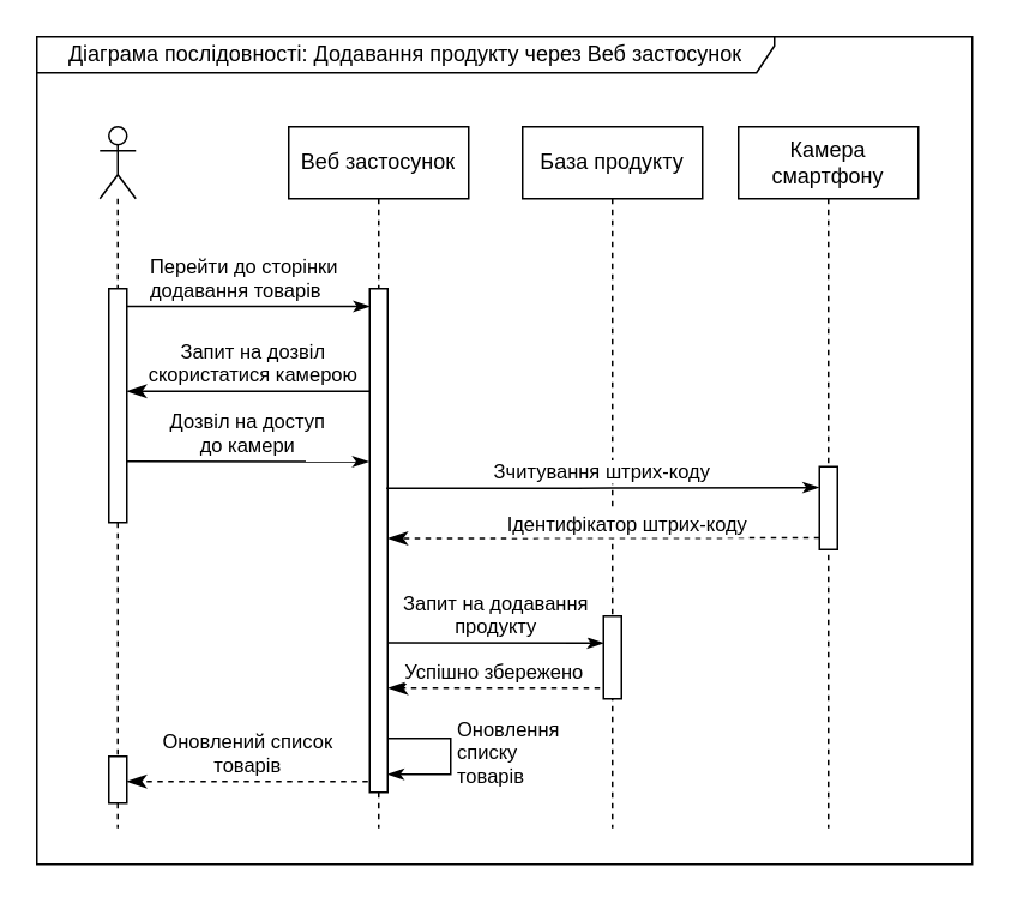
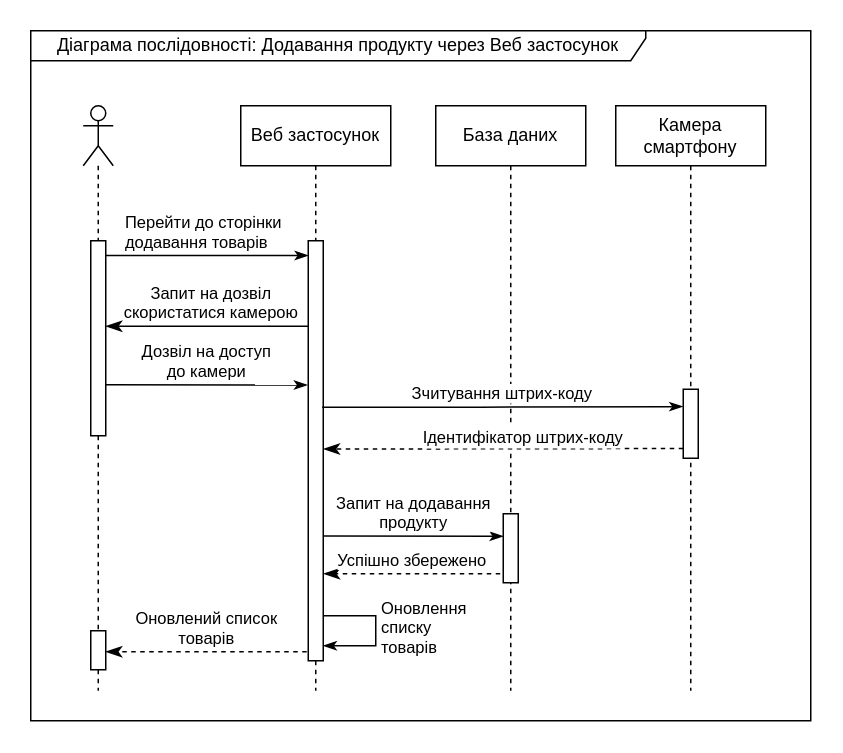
  <mxCell id="0" />
  <mxCell id="1" parent="0" />
  <mxCell id="2" value="Діаграма послідовності: Додавання продукту через Веб застосунок" style="shape=umlFrame;whiteSpace=wrap;html=1;width=410;height=20;" parent="1" vertex="1"><mxGeometry x="20" y="20" width="520" height="460" as="geometry" /></mxCell>
  <mxCell id="3" value="Оновлення &lt;br&gt;списку &lt;br&gt;товарів" style="edgeStyle=orthogonalEdgeStyle;html=1;align=left;spacingLeft=2;endArrow=classicThin;rounded=0;endFill=1;strokeWidth=1;" parent="1" edge="1"><mxGeometry relative="1" as="geometry"><mxPoint x="210" y="410" as="sourcePoint" /><Array as="points"><mxPoint x="250" y="410" /><mxPoint x="250" y="430" /><mxPoint x="215" y="430" /></Array><mxPoint x="215" y="430" as="targetPoint" /></mxGeometry></mxCell>
  <mxCell id="4" value="&lt;div style=&quot;text-align: left&quot;&gt;Перейти до сторінки &lt;br&gt;додавання товарів&lt;/div&gt;" style="html=1;verticalAlign=bottom;endArrow=classicThin;entryX=0.45;entryY=0.256;entryDx=0;entryDy=0;entryPerimeter=0;endFill=1;" parent="1" source="13" edge="1" target="5"><mxGeometry width="80" relative="1" as="geometry"><mxPoint x="120" y="170" as="sourcePoint" /><mxPoint x="200" y="170" as="targetPoint" /></mxGeometry></mxCell>
  <mxCell id="5" value="Веб застосунок" style="shape=umlLifeline;perimeter=lifelinePerimeter;whiteSpace=wrap;html=1;container=1;collapsible=0;recursiveResize=0;outlineConnect=0;" parent="1" vertex="1"><mxGeometry x="160" y="70" width="100" height="390" as="geometry" /></mxCell>
  <mxCell id="6" value="" style="html=1;points=[];perimeter=orthogonalPerimeter;" parent="5" vertex="1"><mxGeometry x="45" y="90" width="10" height="280" as="geometry" /></mxCell>
  <mxCell id="7" value="Камера смартфону" style="shape=umlLifeline;perimeter=lifelinePerimeter;whiteSpace=wrap;html=1;container=1;collapsible=0;recursiveResize=0;outlineConnect=0;" parent="1" vertex="1"><mxGeometry x="410" y="70" width="100" height="390" as="geometry" /></mxCell>
  <mxCell id="8" value="" style="html=1;points=[];perimeter=orthogonalPerimeter;" parent="7" vertex="1"><mxGeometry x="45" y="189" width="10" height="46" as="geometry" /></mxCell>
- <mxCell id="9" value="База продукту" style="shape=umlLifeline;perimeter=lifelinePerimeter;whiteSpace=wrap;html=1;container=1;collapsible=0;recursiveResize=0;outlineConnect=0;" parent="1" vertex="1"><mxGeometry x="290" y="70" width="100" height="390" as="geometry" /></mxCell>
+ <mxCell id="9" value="База даних" style="shape=umlLifeline;perimeter=lifelinePerimeter;whiteSpace=wrap;html=1;container=1;collapsible=0;recursiveResize=0;outlineConnect=0;" parent="1" vertex="1"><mxGeometry x="290" y="70" width="100" height="390" as="geometry" /></mxCell>
  <mxCell id="10" value="" style="html=1;points=[];perimeter=orthogonalPerimeter;" parent="9" vertex="1"><mxGeometry x="45" y="272" width="10" height="46" as="geometry" /></mxCell>
  <mxCell id="11" value="Запит на додавання&lt;br&gt;продукту" style="html=1;verticalAlign=bottom;endArrow=classicThin;entryX=0;entryY=0.326;entryDx=0;entryDy=0;entryPerimeter=0;exitX=1.015;exitY=0.703;exitDx=0;exitDy=0;exitPerimeter=0;endFill=1;" parent="1" source="6" target="10" edge="1"><mxGeometry relative="1" as="geometry"><mxPoint x="216.41" y="357.06" as="sourcePoint" /></mxGeometry></mxCell>
  <mxCell id="12" value="Успішно збережено" style="html=1;verticalAlign=bottom;endArrow=classicThin;dashed=1;endSize=8;exitX=-0.2;exitY=0.87;exitDx=0;exitDy=0;exitPerimeter=0;entryX=1.022;entryY=0.793;entryDx=0;entryDy=0;entryPerimeter=0;endFill=1;" parent="1" source="10" edge="1" target="6"><mxGeometry relative="1" as="geometry"><mxPoint x="220" y="382" as="targetPoint" /></mxGeometry></mxCell>
  <mxCell id="13" value="" style="shape=umlLifeline;participant=umlActor;perimeter=lifelinePerimeter;whiteSpace=wrap;html=1;container=1;collapsible=0;recursiveResize=0;verticalAlign=top;spacingTop=36;labelBackgroundColor=#ffffff;outlineConnect=0;" parent="1" vertex="1"><mxGeometry x="55" y="70" width="20" height="390" as="geometry" /></mxCell>
  <mxCell id="14" value="" style="html=1;points=[];perimeter=orthogonalPerimeter;" parent="13" vertex="1"><mxGeometry x="5" y="90" width="10" height="130" as="geometry" /></mxCell>
  <mxCell id="15" value="" style="html=1;points=[];perimeter=orthogonalPerimeter;" vertex="1" parent="13"><mxGeometry x="5" y="350" width="10" height="26" as="geometry" /></mxCell>
  <mxCell id="16" value="Зчитування штрих-коду" style="html=1;verticalAlign=bottom;endArrow=classicThin;exitX=0.929;exitY=0.375;exitDx=0;exitDy=0;exitPerimeter=0;entryX=-0.028;entryY=0.121;entryDx=0;entryDy=0;entryPerimeter=0;endFill=1;" edge="1" parent="1"><mxGeometry relative="1" as="geometry"><mxPoint x="214.29" y="271" as="sourcePoint" /><mxPoint x="454.72" y="270.566" as="targetPoint" /><Array as="points"><mxPoint x="310" y="271" /></Array></mxGeometry></mxCell>
  <mxCell id="17" value="" style="html=1;verticalAlign=bottom;endArrow=classicThin;dashed=1;endSize=8;exitX=0;exitY=0.95;entryX=1.015;entryY=0.496;entryDx=0;entryDy=0;entryPerimeter=0;endFill=1;" edge="1" parent="1" target="6"><mxGeometry relative="1" as="geometry"><mxPoint x="220" y="299" as="targetPoint" /><mxPoint x="455" y="298.5" as="sourcePoint" /></mxGeometry></mxCell>
  <mxCell id="18" value="&lt;font style=&quot;font-size: 11px&quot;&gt;Ідентифікатор штрих-коду&lt;/font&gt;" style="text;html=1;align=center;verticalAlign=middle;resizable=0;points=[];;labelBackgroundColor=#ffffff;" vertex="1" connectable="0" parent="17"><mxGeometry x="-0.205" y="-4" relative="1" as="geometry"><mxPoint x="-12.5" y="-4.5" as="offset" /></mxGeometry></mxCell>
  <mxCell id="19" value="Запит на дозвіл&lt;br&gt;скористатися камерою" style="html=1;verticalAlign=bottom;endArrow=classicThin;endSize=8;exitX=0;exitY=0.95;endFill=1;" edge="1" parent="1"><mxGeometry x="-0.037" relative="1" as="geometry"><mxPoint x="70" y="217" as="targetPoint" /><mxPoint x="205" y="217" as="sourcePoint" /><mxPoint as="offset" /></mxGeometry></mxCell>
  <mxCell id="20" value="Дозвіл на доступ &lt;br&gt;до камери" style="html=1;verticalAlign=bottom;endArrow=classicThin;entryX=-0.055;entryY=0.308;entryDx=0;entryDy=0;entryPerimeter=0;endFill=1;" edge="1" parent="1"><mxGeometry width="80" relative="1" as="geometry"><mxPoint x="70" y="256" as="sourcePoint" /><mxPoint x="204.45" y="256.24" as="targetPoint" /></mxGeometry></mxCell>
  <mxCell id="21" value="Оновлений список &lt;br&gt;товарів" style="html=1;verticalAlign=bottom;endArrow=classicThin;dashed=1;endSize=8;exitX=-0.2;exitY=0.87;exitDx=0;exitDy=0;exitPerimeter=0;endFill=1;" edge="1" parent="1"><mxGeometry relative="1" as="geometry"><mxPoint x="70" y="434" as="targetPoint" /><mxPoint x="204" y="434.02" as="sourcePoint" /></mxGeometry></mxCell>
